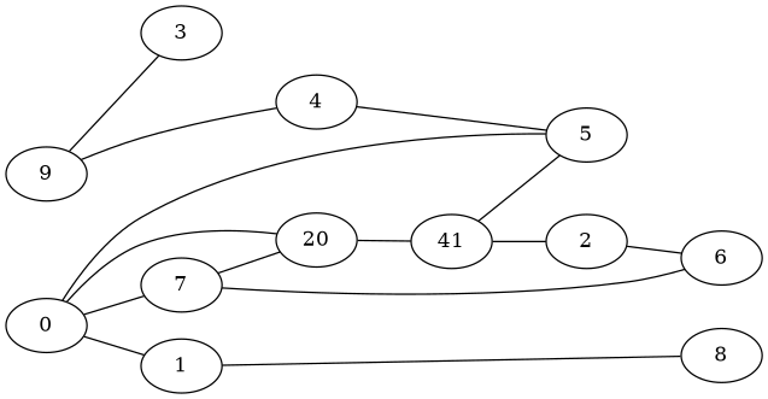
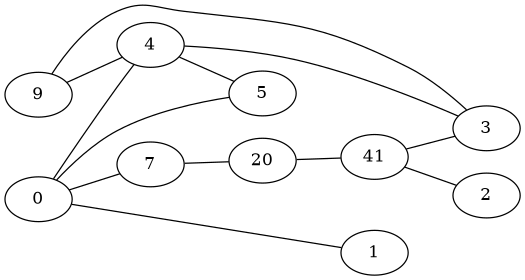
  strict graph {
    rankdir=LR
    node [weight=0]
    edge [weight=0]
    n1 [label=20]
    7
-   6
    n4 [label=41]
    5
    2
    1
-   8
    9
    3
    4
    0
    n1 -- n4
    7 -- n1
-   7 -- 6
-   n4 -- 5
+   n4 -- 3
    n4 -- 2
-   2 -- 6
-   1 -- 8
    9 -- 3
    9 -- 4
    4 -- 5
-   0 -- n1
+   4 -- 3
+   0 -- 4
    0 -- 7
    0 -- 5
    0 -- 1
  }
